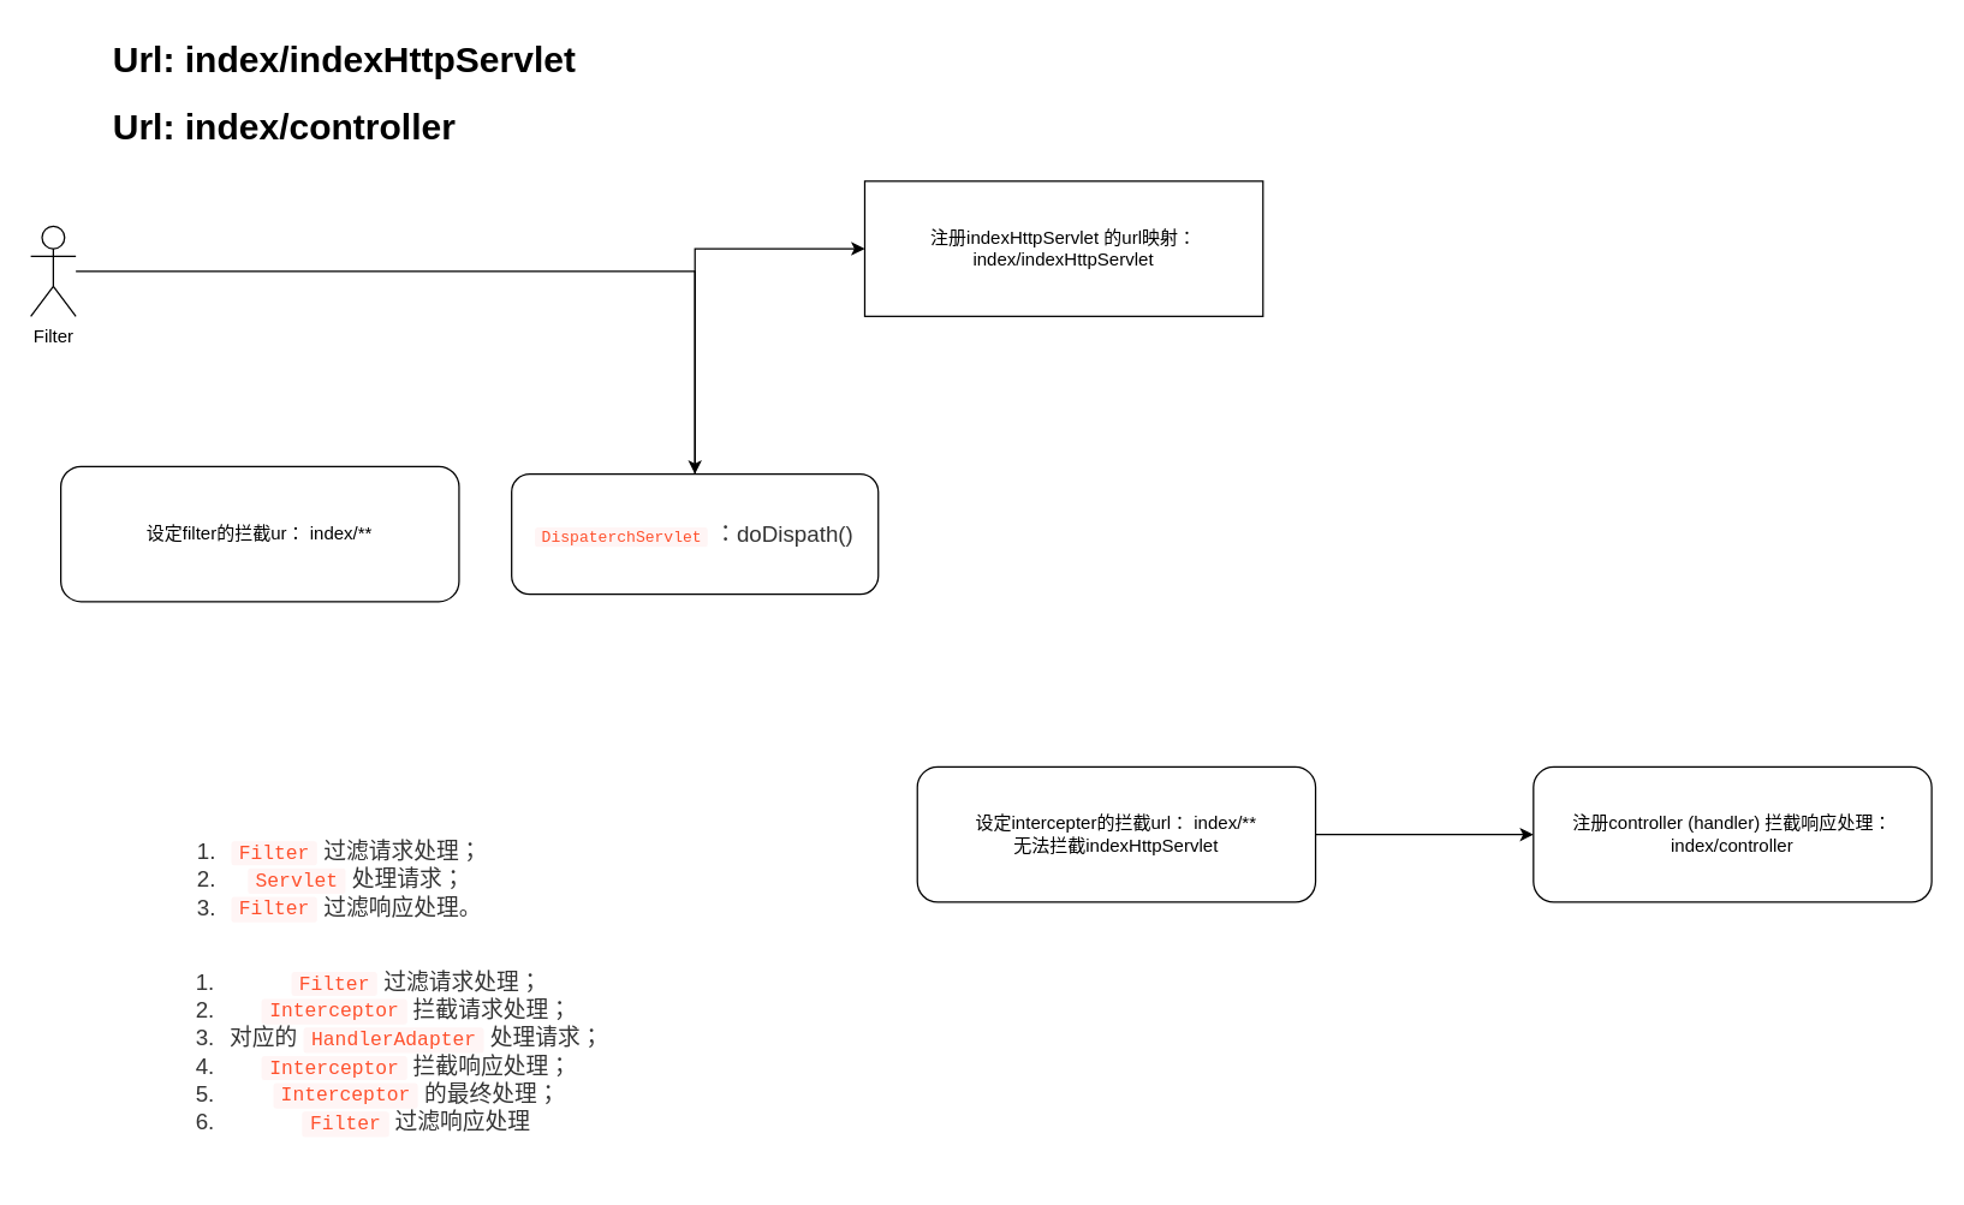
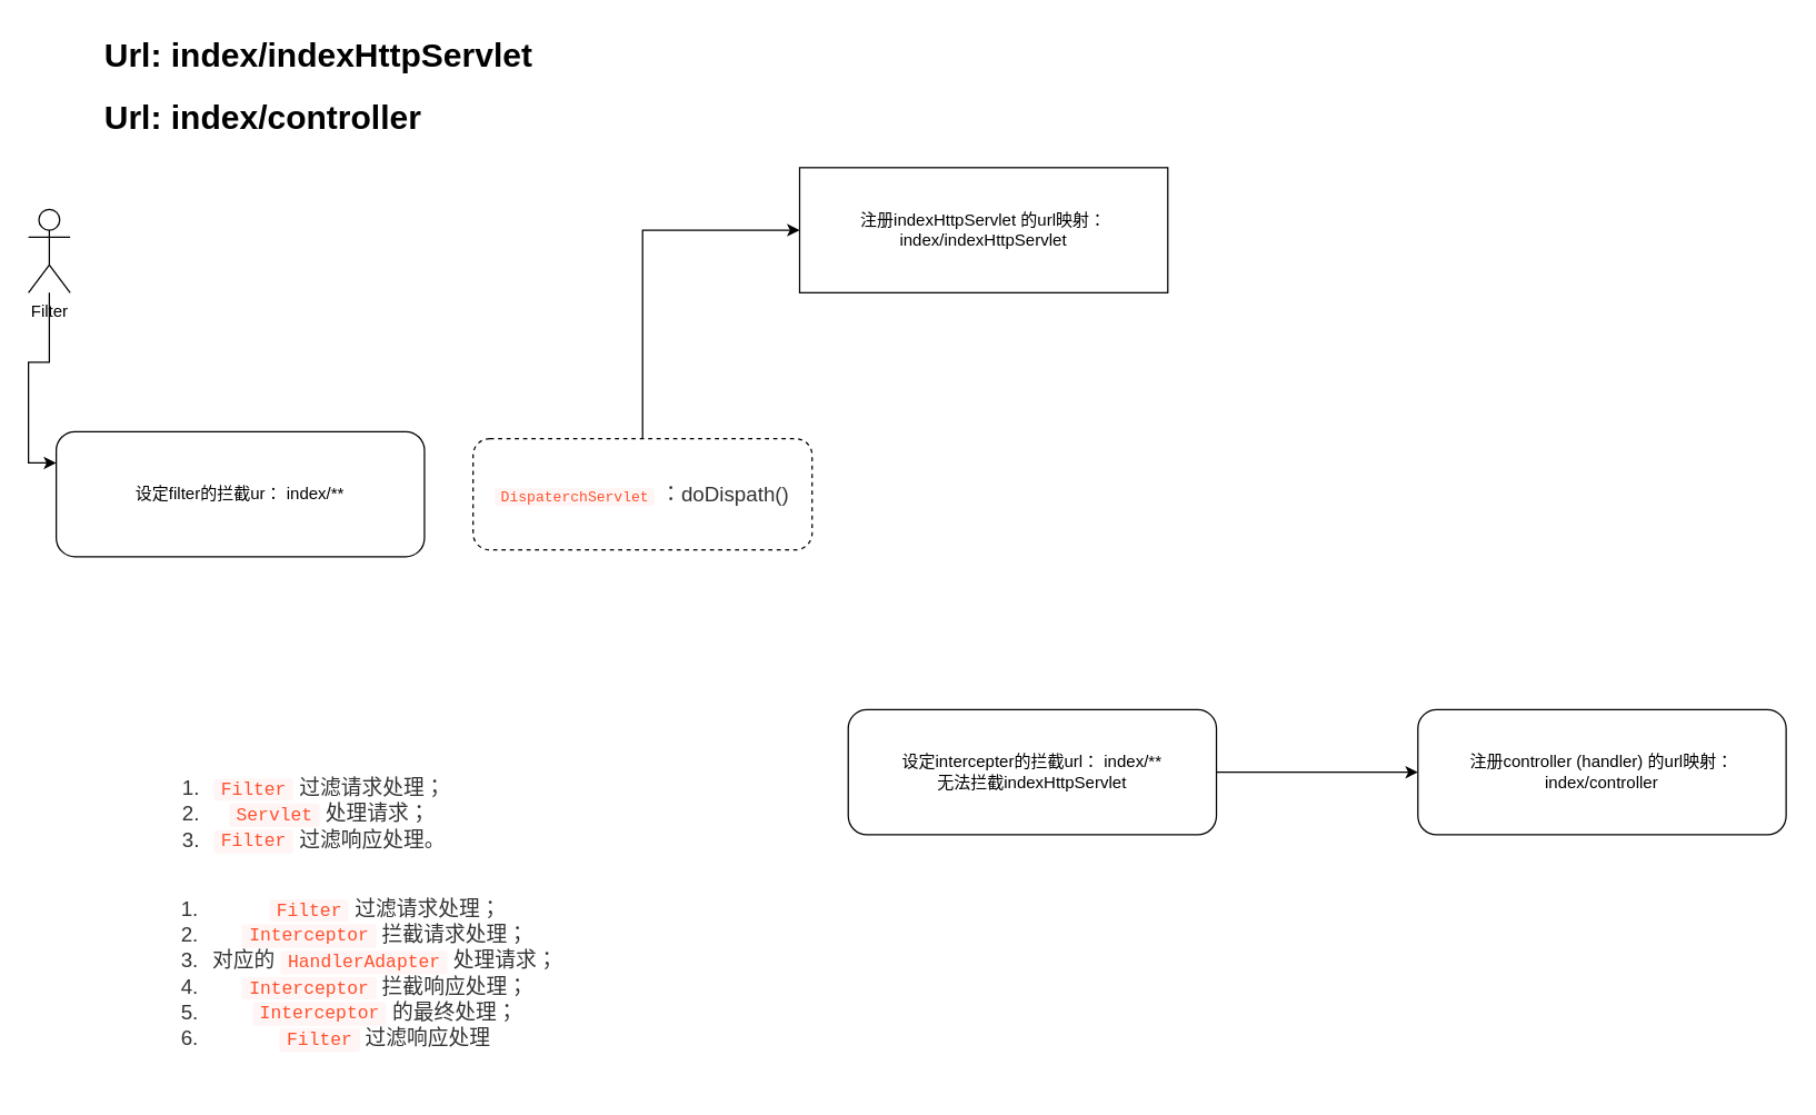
  <mxCell id="0" />
  <mxCell id="1" parent="0" />
  <mxCell id="2" value="注册indexHttpServlet 的url映射： index/indexHttpServlet" style="whiteSpace=wrap;html=1;rounded=0;" vertex="1" parent="1"><mxGeometry x="575" y="120" width="265" height="90" as="geometry" /></mxCell>
  <mxCell id="3" value="&lt;h1&gt;Url: index/indexHttpServlet&lt;/h1&gt;&lt;div&gt;&lt;font style=&quot;font-size: 24px&quot;&gt;&lt;b&gt;Url: index/controller&lt;/b&gt;&lt;/font&gt;&lt;/div&gt;&lt;div&gt;&lt;br&gt;&lt;/div&gt;" style="text;html=1;strokeColor=none;fillColor=none;spacing=5;spacingTop=-20;whiteSpace=wrap;overflow=hidden;rounded=0;" vertex="1" parent="1"><mxGeometry x="70" y="20" width="410" height="90" as="geometry" /></mxCell>
- <mxCell id="4" value="注册controller (handler) 拦截响应处理： index/controller" style="rounded=1;whiteSpace=wrap;html=1;" vertex="1" parent="1"><mxGeometry x="1020" y="510" width="265" height="90" as="geometry" /></mxCell>
+ <mxCell id="4" value="注册controller (handler) 的url映射： index/controller" style="rounded=1;whiteSpace=wrap;html=1;" vertex="1" parent="1"><mxGeometry x="1020" y="510" width="265" height="90" as="geometry" /></mxCell>
  <mxCell id="5" style="edgeStyle=orthogonalEdgeStyle;rounded=0;orthogonalLoop=1;jettySize=auto;html=1;entryX=0;entryY=0.5;entryDx=0;entryDy=0;" edge="1" parent="1" source="6" target="4"><mxGeometry relative="1" as="geometry" /></mxCell>
  <mxCell id="6" value="设定intercepter的拦截url： index/**&lt;br&gt;无法拦截indexHttpServlet" style="rounded=1;whiteSpace=wrap;html=1;" vertex="1" parent="1"><mxGeometry x="610" y="510" width="265" height="90" as="geometry" /></mxCell>
  <mxCell id="7" value="设定filter的拦截ur： index/**" style="rounded=1;whiteSpace=wrap;html=1;" vertex="1" parent="1"><mxGeometry x="40" y="310" width="265" height="90" as="geometry" /></mxCell>
- <mxCell id="8" style="edgeStyle=orthogonalEdgeStyle;rounded=0;orthogonalLoop=1;jettySize=auto;html=1;" edge="1" parent="1" source="9" target="11"><mxGeometry relative="1" as="geometry" /></mxCell>
+ <mxCell id="8" style="edgeStyle=orthogonalEdgeStyle;rounded=0;orthogonalLoop=1;jettySize=auto;html=1;entryX=0;entryY=0.25;entryDx=0;entryDy=0;" edge="1" parent="1" source="9" target="7"><mxGeometry relative="1" as="geometry" /></mxCell>
  <mxCell id="9" value="Filter" style="shape=umlActor;verticalLabelPosition=bottom;verticalAlign=top;html=1;outlineConnect=0;" vertex="1" parent="1"><mxGeometry x="20" y="150" width="30" height="60" as="geometry" /></mxCell>
  <mxCell id="10" style="edgeStyle=orthogonalEdgeStyle;rounded=0;orthogonalLoop=1;jettySize=auto;html=1;entryX=0;entryY=0.5;entryDx=0;entryDy=0;" edge="1" parent="1" source="11" target="2"><mxGeometry relative="1" as="geometry" /></mxCell>
- <mxCell id="11" value="&lt;code style=&quot;font-family: &amp;#34;menlo&amp;#34; , &amp;#34;monaco&amp;#34; , &amp;#34;consolas&amp;#34; , &amp;#34;courier new&amp;#34; , monospace ; font-size: 0.87em ; padding: 0.065em 0.4em ; word-break: break-word ; color: rgb(255 , 80 , 44) ; background-color: rgb(255 , 245 , 245) ; border-radius: 2px ; overflow-x: auto ; text-align: left&quot;&gt;DispaterchServlet&lt;/code&gt;&lt;span style=&quot;color: rgb(51 , 51 , 51) ; font-family: , , &amp;#34;segoe ui&amp;#34; , &amp;#34;roboto&amp;#34; , &amp;#34;ubuntu&amp;#34; , &amp;#34;cantarell&amp;#34; , &amp;#34;noto sans&amp;#34; , sans-serif , &amp;#34;blinkmacsystemfont&amp;#34; , &amp;#34;helvetica neue&amp;#34; , &amp;#34;pingfang sc&amp;#34; , &amp;#34;hiragino sans gb&amp;#34; , &amp;#34;microsoft yahei&amp;#34; , &amp;#34;arial&amp;#34; ; font-size: 15px ; text-align: left ; background-color: rgb(255 , 255 , 255)&quot;&gt;&amp;nbsp;：doDispath()&lt;/span&gt;" style="rounded=1;whiteSpace=wrap;html=1;" vertex="1" parent="1"><mxGeometry x="340" y="315" width="244" height="80" as="geometry" /></mxCell>
+ <mxCell id="11" value="&lt;code style=&quot;font-family: &amp;#34;menlo&amp;#34; , &amp;#34;monaco&amp;#34; , &amp;#34;consolas&amp;#34; , &amp;#34;courier new&amp;#34; , monospace ; font-size: 0.87em ; padding: 0.065em 0.4em ; word-break: break-word ; color: rgb(255 , 80 , 44) ; background-color: rgb(255 , 245 , 245) ; border-radius: 2px ; overflow-x: auto ; text-align: left&quot;&gt;DispaterchServlet&lt;/code&gt;&lt;span style=&quot;color: rgb(51 , 51 , 51) ; font-family: , , &amp;#34;segoe ui&amp;#34; , &amp;#34;roboto&amp;#34; , &amp;#34;ubuntu&amp;#34; , &amp;#34;cantarell&amp;#34; , &amp;#34;noto sans&amp;#34; , sans-serif , &amp;#34;blinkmacsystemfont&amp;#34; , &amp;#34;helvetica neue&amp;#34; , &amp;#34;pingfang sc&amp;#34; , &amp;#34;hiragino sans gb&amp;#34; , &amp;#34;microsoft yahei&amp;#34; , &amp;#34;arial&amp;#34; ; font-size: 15px ; text-align: left ; background-color: rgb(255 , 255 , 255)&quot;&gt;&amp;nbsp;：doDispath()&lt;/span&gt;" style="rounded=1;whiteSpace=wrap;html=1;dashed=1;" vertex="1" parent="1"><mxGeometry x="340" y="315" width="244" height="80" as="geometry" /></mxCell>
  <mxCell id="12" value="&lt;ol style=&quot;padding-left: 28px ; color: rgb(51 , 51 , 51) ; font-family: , , &amp;#34;segoe ui&amp;#34; , &amp;#34;roboto&amp;#34; , &amp;#34;ubuntu&amp;#34; , &amp;#34;cantarell&amp;#34; , &amp;#34;noto sans&amp;#34; , sans-serif , &amp;#34;blinkmacsystemfont&amp;#34; , &amp;#34;helvetica neue&amp;#34; , &amp;#34;pingfang sc&amp;#34; , &amp;#34;hiragino sans gb&amp;#34; , &amp;#34;microsoft yahei&amp;#34; , &amp;#34;arial&amp;#34; ; font-size: 15px ; background-color: rgb(255 , 255 , 255)&quot;&gt;&lt;li style=&quot;list-style: inherit ; margin-bottom: 0px ; padding-left: 6px&quot;&gt;&lt;code style=&quot;font-family: &amp;#34;menlo&amp;#34; , &amp;#34;monaco&amp;#34; , &amp;#34;consolas&amp;#34; , &amp;#34;courier new&amp;#34; , monospace ; font-size: 0.87em ; padding: 0.065em 0.4em ; word-break: break-word ; color: rgb(255 , 80 , 44) ; background-color: rgb(255 , 245 , 245) ; border-radius: 2px ; overflow-x: auto&quot;&gt;Filter&lt;/code&gt;&amp;nbsp;过滤请求处理；&lt;/li&gt;&lt;li style=&quot;list-style: inherit ; margin-bottom: 0px ; padding-left: 6px&quot;&gt;&lt;code style=&quot;font-family: &amp;#34;menlo&amp;#34; , &amp;#34;monaco&amp;#34; , &amp;#34;consolas&amp;#34; , &amp;#34;courier new&amp;#34; , monospace ; font-size: 0.87em ; padding: 0.065em 0.4em ; word-break: break-word ; color: rgb(255 , 80 , 44) ; background-color: rgb(255 , 245 , 245) ; border-radius: 2px ; overflow-x: auto&quot;&gt;Servlet&lt;/code&gt;&amp;nbsp;处理请求；&lt;/li&gt;&lt;li style=&quot;list-style: inherit ; margin-bottom: 0px ; padding-left: 6px&quot;&gt;&lt;code style=&quot;font-family: &amp;#34;menlo&amp;#34; , &amp;#34;monaco&amp;#34; , &amp;#34;consolas&amp;#34; , &amp;#34;courier new&amp;#34; , monospace ; font-size: 0.87em ; padding: 0.065em 0.4em ; word-break: break-word ; color: rgb(255 , 80 , 44) ; background-color: rgb(255 , 245 , 245) ; border-radius: 2px ; overflow-x: auto&quot;&gt;Filter&lt;/code&gt;&amp;nbsp;过滤响应处理。&lt;/li&gt;&lt;/ol&gt;" style="text;html=1;strokeColor=none;fillColor=none;align=center;verticalAlign=middle;whiteSpace=wrap;rounded=0;" vertex="1" parent="1"><mxGeometry x="70" y="550" width="300" height="70" as="geometry" /></mxCell>
  <mxCell id="13" value="&lt;ol style=&quot;padding-left: 28px ; color: rgb(51 , 51 , 51) ; font-family: , , &amp;#34;segoe ui&amp;#34; , &amp;#34;roboto&amp;#34; , &amp;#34;ubuntu&amp;#34; , &amp;#34;cantarell&amp;#34; , &amp;#34;noto sans&amp;#34; , sans-serif , &amp;#34;blinkmacsystemfont&amp;#34; , &amp;#34;helvetica neue&amp;#34; , &amp;#34;pingfang sc&amp;#34; , &amp;#34;hiragino sans gb&amp;#34; , &amp;#34;microsoft yahei&amp;#34; , &amp;#34;arial&amp;#34; ; font-size: 15px ; background-color: rgb(255 , 255 , 255)&quot;&gt;&lt;li style=&quot;list-style: inherit ; margin-bottom: 0px ; padding-left: 6px&quot;&gt;&lt;code style=&quot;font-family: &amp;#34;menlo&amp;#34; , &amp;#34;monaco&amp;#34; , &amp;#34;consolas&amp;#34; , &amp;#34;courier new&amp;#34; , monospace ; font-size: 0.87em ; padding: 0.065em 0.4em ; word-break: break-word ; color: rgb(255 , 80 , 44) ; background-color: rgb(255 , 245 , 245) ; border-radius: 2px ; overflow-x: auto&quot;&gt;Filter&lt;/code&gt;&amp;nbsp;过滤请求处理；&lt;/li&gt;&lt;li style=&quot;list-style: inherit ; margin-bottom: 0px ; padding-left: 6px&quot;&gt;&lt;code style=&quot;font-family: &amp;#34;menlo&amp;#34; , &amp;#34;monaco&amp;#34; , &amp;#34;consolas&amp;#34; , &amp;#34;courier new&amp;#34; , monospace ; font-size: 0.87em ; padding: 0.065em 0.4em ; word-break: break-word ; color: rgb(255 , 80 , 44) ; background-color: rgb(255 , 245 , 245) ; border-radius: 2px ; overflow-x: auto&quot;&gt;Interceptor&lt;/code&gt;&amp;nbsp;拦截请求处理；&lt;/li&gt;&lt;li style=&quot;list-style: inherit ; margin-bottom: 0px ; padding-left: 6px&quot;&gt;对应的&amp;nbsp;&lt;code style=&quot;font-family: &amp;#34;menlo&amp;#34; , &amp;#34;monaco&amp;#34; , &amp;#34;consolas&amp;#34; , &amp;#34;courier new&amp;#34; , monospace ; font-size: 0.87em ; padding: 0.065em 0.4em ; word-break: break-word ; color: rgb(255 , 80 , 44) ; background-color: rgb(255 , 245 , 245) ; border-radius: 2px ; overflow-x: auto&quot;&gt;HandlerAdapter&lt;/code&gt;&amp;nbsp;处理请求；&lt;/li&gt;&lt;li style=&quot;list-style: inherit ; margin-bottom: 0px ; padding-left: 6px&quot;&gt;&lt;code style=&quot;font-family: &amp;#34;menlo&amp;#34; , &amp;#34;monaco&amp;#34; , &amp;#34;consolas&amp;#34; , &amp;#34;courier new&amp;#34; , monospace ; font-size: 0.87em ; padding: 0.065em 0.4em ; word-break: break-word ; color: rgb(255 , 80 , 44) ; background-color: rgb(255 , 245 , 245) ; border-radius: 2px ; overflow-x: auto&quot;&gt;Interceptor&lt;/code&gt;&amp;nbsp;拦截响应处理；&lt;/li&gt;&lt;li style=&quot;list-style: inherit ; margin-bottom: 0px ; padding-left: 6px&quot;&gt;&lt;code style=&quot;font-family: &amp;#34;menlo&amp;#34; , &amp;#34;monaco&amp;#34; , &amp;#34;consolas&amp;#34; , &amp;#34;courier new&amp;#34; , monospace ; font-size: 0.87em ; padding: 0.065em 0.4em ; word-break: break-word ; color: rgb(255 , 80 , 44) ; background-color: rgb(255 , 245 , 245) ; border-radius: 2px ; overflow-x: auto&quot;&gt;Interceptor&lt;/code&gt;&amp;nbsp;的最终处理；&lt;/li&gt;&lt;li style=&quot;list-style: inherit ; margin-bottom: 0px ; padding-left: 6px&quot;&gt;&lt;code style=&quot;font-family: &amp;#34;menlo&amp;#34; , &amp;#34;monaco&amp;#34; , &amp;#34;consolas&amp;#34; , &amp;#34;courier new&amp;#34; , monospace ; font-size: 0.87em ; padding: 0.065em 0.4em ; word-break: break-word ; color: rgb(255 , 80 , 44) ; background-color: rgb(255 , 245 , 245) ; border-radius: 2px ; overflow-x: auto&quot;&gt;Filter&lt;/code&gt;&amp;nbsp;过滤响应处理&lt;/li&gt;&lt;/ol&gt;" style="text;html=1;strokeColor=none;fillColor=none;align=center;verticalAlign=middle;whiteSpace=wrap;rounded=0;" vertex="1" parent="1"><mxGeometry x="40" y="620" width="440" height="160" as="geometry" /></mxCell>
  <mxCell id="14" style="edgeStyle=orthogonalEdgeStyle;rounded=0;orthogonalLoop=1;jettySize=auto;html=1;exitX=0.5;exitY=1;exitDx=0;exitDy=0;" edge="1" parent="1" source="13" target="13"><mxGeometry relative="1" as="geometry" /></mxCell>
